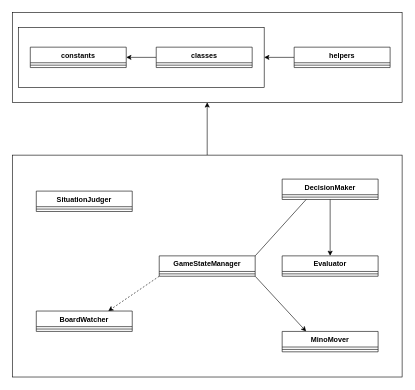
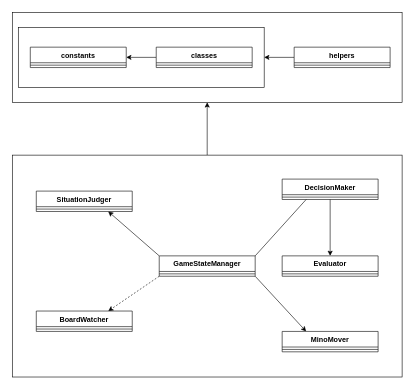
  <mxCell id="0" />
  <mxCell id="1" parent="0" />
  <mxCell id="2" value="" style="rounded=0;whiteSpace=wrap;html=1;" parent="1" vertex="1"><mxGeometry x="20" y="20" width="650" height="150" as="geometry" /></mxCell>
  <mxCell id="3" value="" style="rounded=0;whiteSpace=wrap;html=1;" parent="1" vertex="1"><mxGeometry x="30" y="45" width="410" height="100" as="geometry" /></mxCell>
  <mxCell id="4" style="edgeStyle=orthogonalEdgeStyle;rounded=0;orthogonalLoop=1;jettySize=auto;html=1;" parent="1" source="5" target="7" edge="1"><mxGeometry relative="1" as="geometry" /></mxCell>
  <mxCell id="5" value="classes" style="swimlane;fontStyle=1;align=center;verticalAlign=top;childLayout=stackLayout;horizontal=1;startSize=26;horizontalStack=0;resizeParent=1;resizeParentMax=0;resizeLast=0;collapsible=1;marginBottom=0;" parent="1" vertex="1"><mxGeometry x="260" y="78" width="160" height="34" as="geometry" /></mxCell>
  <mxCell id="6" value="" style="line;strokeWidth=1;fillColor=none;align=left;verticalAlign=middle;spacingTop=-1;spacingLeft=3;spacingRight=3;rotatable=0;labelPosition=right;points=[];portConstraint=eastwest;" parent="5" vertex="1"><mxGeometry y="26" width="160" height="8" as="geometry" /></mxCell>
  <mxCell id="7" value="constants" style="swimlane;fontStyle=1;align=center;verticalAlign=top;childLayout=stackLayout;horizontal=1;startSize=26;horizontalStack=0;resizeParent=1;resizeParentMax=0;resizeLast=0;collapsible=1;marginBottom=0;" parent="1" vertex="1"><mxGeometry x="50" y="78" width="160" height="34" as="geometry" /></mxCell>
  <mxCell id="8" value="" style="line;strokeWidth=1;fillColor=none;align=left;verticalAlign=middle;spacingTop=-1;spacingLeft=3;spacingRight=3;rotatable=0;labelPosition=right;points=[];portConstraint=eastwest;" parent="7" vertex="1"><mxGeometry y="26" width="160" height="8" as="geometry" /></mxCell>
  <mxCell id="9" style="edgeStyle=orthogonalEdgeStyle;rounded=0;orthogonalLoop=1;jettySize=auto;html=1;entryX=1;entryY=0.5;entryDx=0;entryDy=0;" parent="1" source="10" target="3" edge="1"><mxGeometry relative="1" as="geometry" /></mxCell>
  <mxCell id="10" value="helpers" style="swimlane;fontStyle=1;align=center;verticalAlign=top;childLayout=stackLayout;horizontal=1;startSize=26;horizontalStack=0;resizeParent=1;resizeParentMax=0;resizeLast=0;collapsible=1;marginBottom=0;" parent="1" vertex="1"><mxGeometry x="490" y="78" width="160" height="34" as="geometry" /></mxCell>
  <mxCell id="11" value="" style="line;strokeWidth=1;fillColor=none;align=left;verticalAlign=middle;spacingTop=-1;spacingLeft=3;spacingRight=3;rotatable=0;labelPosition=right;points=[];portConstraint=eastwest;" parent="10" vertex="1"><mxGeometry y="26" width="160" height="8" as="geometry" /></mxCell>
  <mxCell id="12" style="edgeStyle=orthogonalEdgeStyle;rounded=0;orthogonalLoop=1;jettySize=auto;html=1;entryX=0.5;entryY=1;entryDx=0;entryDy=0;" parent="1" source="13" target="2" edge="1"><mxGeometry relative="1" as="geometry" /></mxCell>
  <mxCell id="13" value="" style="rounded=0;whiteSpace=wrap;html=1;" parent="1" vertex="1"><mxGeometry x="20" y="258" width="650" height="370" as="geometry" /></mxCell>
  <mxCell id="14" style="edgeStyle=none;rounded=0;orthogonalLoop=1;jettySize=auto;html=1;exitX=0;exitY=1;exitDx=0;exitDy=0;entryX=0.75;entryY=0;entryDx=0;entryDy=0;dashed=1;" parent="1" source="18" target="22" edge="1"><mxGeometry relative="1" as="geometry" /></mxCell>
+ <mxCell id="15" style="edgeStyle=none;rounded=0;orthogonalLoop=1;jettySize=auto;html=1;exitX=0;exitY=0;exitDx=0;exitDy=0;entryX=0.75;entryY=1;entryDx=0;entryDy=0;" parent="1" source="18" target="20" edge="1"><mxGeometry relative="1" as="geometry" /></mxCell>
  <mxCell id="16" style="edgeStyle=none;rounded=0;orthogonalLoop=1;jettySize=auto;html=1;exitX=1;exitY=0;exitDx=0;exitDy=0;entryX=0.25;entryY=1;entryDx=0;entryDy=0;endArrow=none;" parent="1" source="18" target="25" edge="1"><mxGeometry relative="1" as="geometry" /></mxCell>
  <mxCell id="17" style="edgeStyle=none;rounded=0;orthogonalLoop=1;jettySize=auto;html=1;exitX=1;exitY=1;exitDx=0;exitDy=0;entryX=0.25;entryY=0;entryDx=0;entryDy=0;" parent="1" source="18" target="27" edge="1"><mxGeometry relative="1" as="geometry" /></mxCell>
  <mxCell id="18" value="GameStateManager" style="swimlane;fontStyle=1;align=center;verticalAlign=top;childLayout=stackLayout;horizontal=1;startSize=26;horizontalStack=0;resizeParent=1;resizeParentMax=0;resizeLast=0;collapsible=1;marginBottom=0;" parent="1" vertex="1"><mxGeometry x="265" y="426" width="160" height="34" as="geometry" /></mxCell>
  <mxCell id="19" value="" style="line;strokeWidth=1;fillColor=none;align=left;verticalAlign=middle;spacingTop=-1;spacingLeft=3;spacingRight=3;rotatable=0;labelPosition=right;points=[];portConstraint=eastwest;" parent="18" vertex="1"><mxGeometry y="26" width="160" height="8" as="geometry" /></mxCell>
  <mxCell id="20" value="SituationJudger" style="swimlane;fontStyle=1;align=center;verticalAlign=top;childLayout=stackLayout;horizontal=1;startSize=26;horizontalStack=0;resizeParent=1;resizeParentMax=0;resizeLast=0;collapsible=1;marginBottom=0;" parent="1" vertex="1"><mxGeometry x="60" y="318" width="160" height="34" as="geometry" /></mxCell>
  <mxCell id="21" value="" style="line;strokeWidth=1;fillColor=none;align=left;verticalAlign=middle;spacingTop=-1;spacingLeft=3;spacingRight=3;rotatable=0;labelPosition=right;points=[];portConstraint=eastwest;" parent="20" vertex="1"><mxGeometry y="26" width="160" height="8" as="geometry" /></mxCell>
  <mxCell id="22" value="BoardWatcher" style="swimlane;fontStyle=1;align=center;verticalAlign=top;childLayout=stackLayout;horizontal=1;startSize=26;horizontalStack=0;resizeParent=1;resizeParentMax=0;resizeLast=0;collapsible=1;marginBottom=0;" parent="1" vertex="1"><mxGeometry x="60" y="518" width="160" height="34" as="geometry" /></mxCell>
  <mxCell id="23" value="" style="line;strokeWidth=1;fillColor=none;align=left;verticalAlign=middle;spacingTop=-1;spacingLeft=3;spacingRight=3;rotatable=0;labelPosition=right;points=[];portConstraint=eastwest;" parent="22" vertex="1"><mxGeometry y="26" width="160" height="8" as="geometry" /></mxCell>
  <mxCell id="24" style="edgeStyle=none;html=1;exitX=0.5;exitY=1;exitDx=0;exitDy=0;entryX=0.5;entryY=0;entryDx=0;entryDy=0;" edge="1" parent="1" source="25" target="29"><mxGeometry relative="1" as="geometry" /></mxCell>
  <mxCell id="25" value="DecisionMaker" style="swimlane;fontStyle=1;align=center;verticalAlign=top;childLayout=stackLayout;horizontal=1;startSize=26;horizontalStack=0;resizeParent=1;resizeParentMax=0;resizeLast=0;collapsible=1;marginBottom=0;" parent="1" vertex="1"><mxGeometry x="470" y="298" width="160" height="34" as="geometry" /></mxCell>
  <mxCell id="26" value="" style="line;strokeWidth=1;fillColor=none;align=left;verticalAlign=middle;spacingTop=-1;spacingLeft=3;spacingRight=3;rotatable=0;labelPosition=right;points=[];portConstraint=eastwest;" parent="25" vertex="1"><mxGeometry y="26" width="160" height="8" as="geometry" /></mxCell>
  <mxCell id="27" value="MinoMover" style="swimlane;fontStyle=1;align=center;verticalAlign=top;childLayout=stackLayout;horizontal=1;startSize=26;horizontalStack=0;resizeParent=1;resizeParentMax=0;resizeLast=0;collapsible=1;marginBottom=0;" parent="1" vertex="1"><mxGeometry x="470" y="552" width="160" height="34" as="geometry" /></mxCell>
  <mxCell id="28" value="" style="line;strokeWidth=1;fillColor=none;align=left;verticalAlign=middle;spacingTop=-1;spacingLeft=3;spacingRight=3;rotatable=0;labelPosition=right;points=[];portConstraint=eastwest;" parent="27" vertex="1"><mxGeometry y="26" width="160" height="8" as="geometry" /></mxCell>
  <mxCell id="29" value="Evaluator&#10;" style="swimlane;fontStyle=1;align=center;verticalAlign=top;childLayout=stackLayout;horizontal=1;startSize=26;horizontalStack=0;resizeParent=1;resizeParentMax=0;resizeLast=0;collapsible=1;marginBottom=0;" vertex="1" parent="1"><mxGeometry x="470" y="426" width="160" height="34" as="geometry" /></mxCell>
  <mxCell id="30" value="" style="line;strokeWidth=1;fillColor=none;align=left;verticalAlign=middle;spacingTop=-1;spacingLeft=3;spacingRight=3;rotatable=0;labelPosition=right;points=[];portConstraint=eastwest;" vertex="1" parent="29"><mxGeometry y="26" width="160" height="8" as="geometry" /></mxCell>
